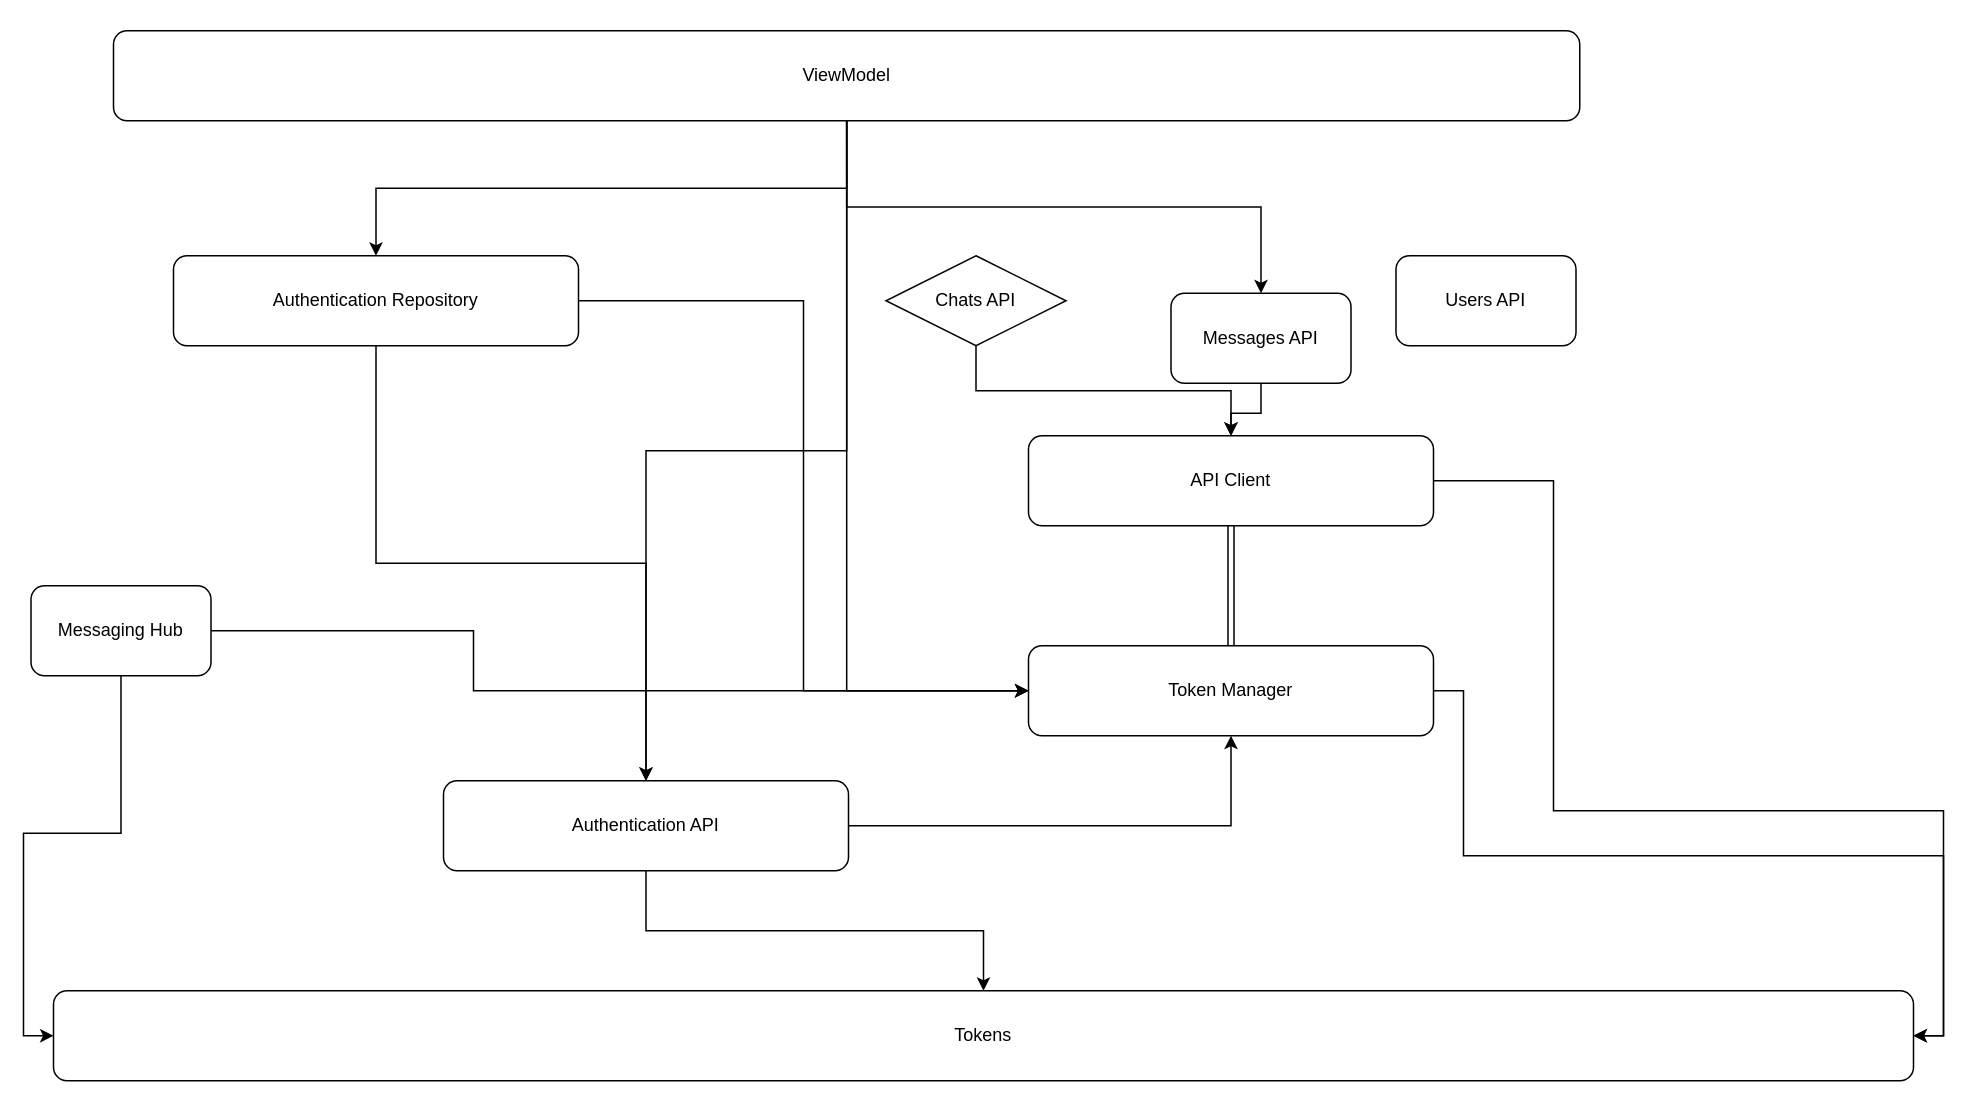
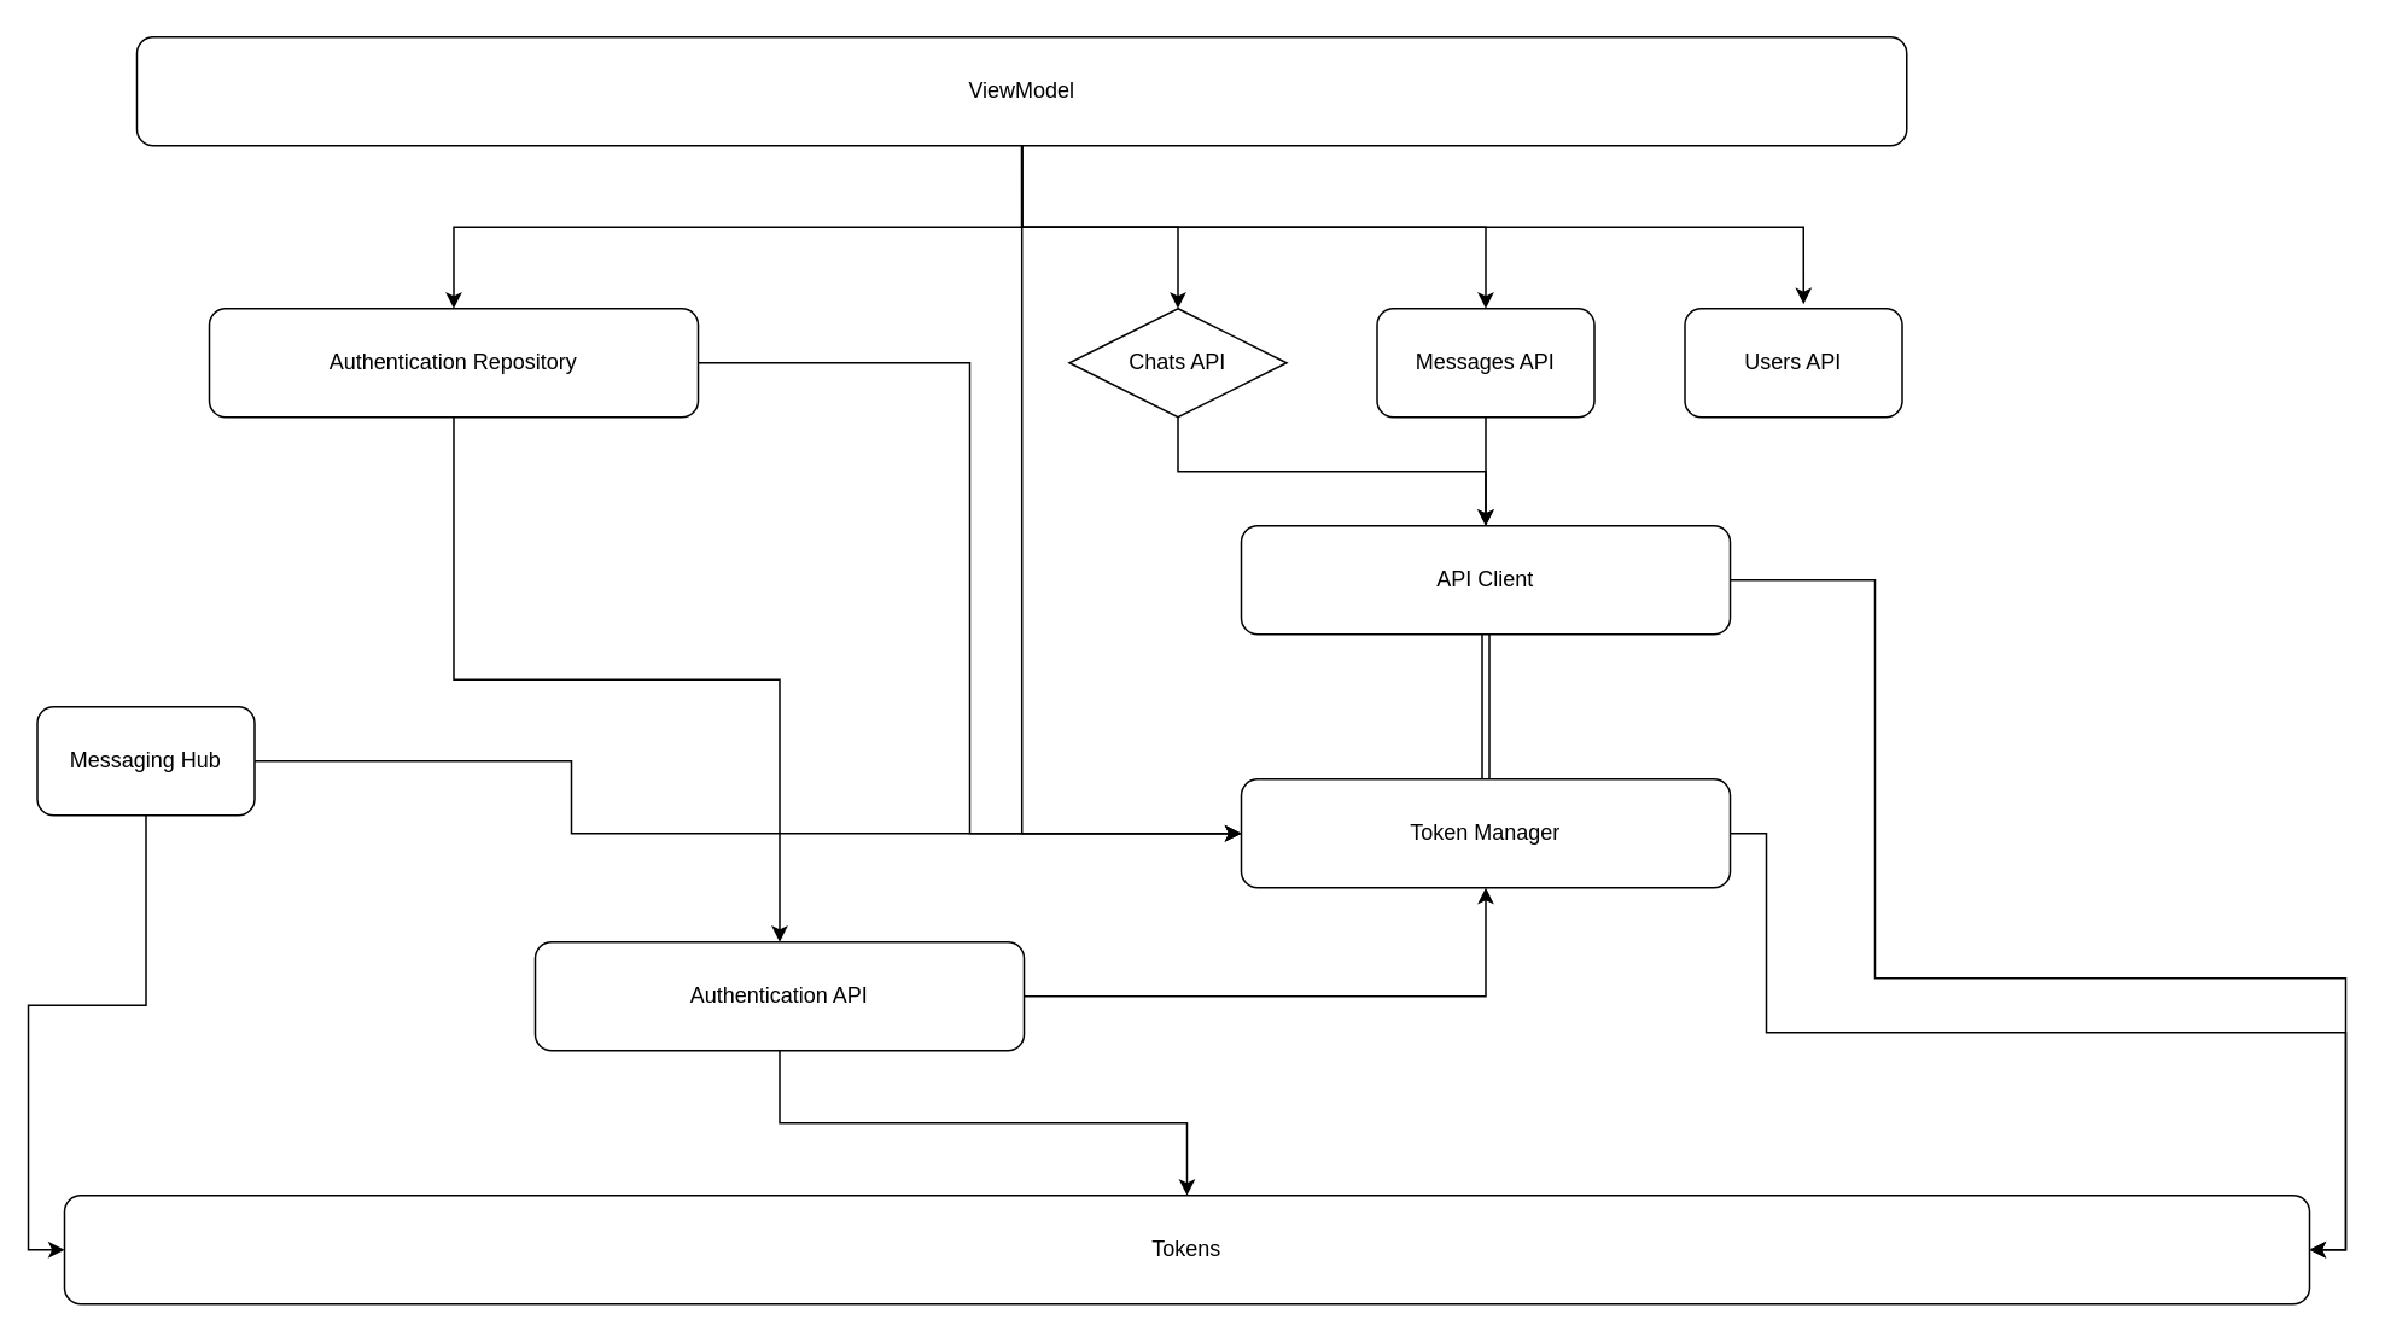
  <mxCell id="0" />
  <mxCell id="1" parent="0" />
  <mxCell id="2" value="Tokens" style="rounded=1;whiteSpace=wrap;html=1;" parent="1" vertex="1"><mxGeometry x="35" y="660" width="1240" height="60" as="geometry" /></mxCell>
  <mxCell id="3" style="edgeStyle=orthogonalEdgeStyle;rounded=0;orthogonalLoop=1;jettySize=auto;html=1;exitX=1;exitY=0.5;exitDx=0;exitDy=0;entryX=1;entryY=0.5;entryDx=0;entryDy=0;" parent="1" source="4" target="2" edge="1"><mxGeometry relative="1" as="geometry"><Array as="points"><mxPoint x="975" y="460" /><mxPoint x="975" y="570" /><mxPoint x="1295" y="570" /><mxPoint x="1295" y="690" /></Array></mxGeometry></mxCell>
  <mxCell id="4" value="Token Manager" style="rounded=1;whiteSpace=wrap;html=1;" parent="1" vertex="1"><mxGeometry x="685" y="430" width="270" height="60" as="geometry" /></mxCell>
  <mxCell id="5" style="rounded=0;orthogonalLoop=1;jettySize=auto;html=1;shape=link;" parent="1" source="7" target="4" edge="1"><mxGeometry relative="1" as="geometry" /></mxCell>
  <mxCell id="6" style="edgeStyle=orthogonalEdgeStyle;rounded=0;orthogonalLoop=1;jettySize=auto;html=1;entryX=1;entryY=0.5;entryDx=0;entryDy=0;" edge="1" parent="1" source="7" target="2"><mxGeometry relative="1" as="geometry"><Array as="points"><mxPoint x="1035" y="320" /><mxPoint x="1035" y="540" /><mxPoint x="1295" y="540" /><mxPoint x="1295" y="690" /></Array></mxGeometry></mxCell>
  <mxCell id="7" value="API Client" style="rounded=1;whiteSpace=wrap;html=1;" parent="1" vertex="1"><mxGeometry x="685" y="290" width="270" height="60" as="geometry" /></mxCell>
  <mxCell id="8" style="edgeStyle=orthogonalEdgeStyle;rounded=0;orthogonalLoop=1;jettySize=auto;html=1;entryX=0.5;entryY=0;entryDx=0;entryDy=0;" parent="1" source="9" target="7" edge="1"><mxGeometry relative="1" as="geometry" /></mxCell>
  <mxCell id="9" value="Chats API" style="rhombus;whiteSpace=wrap;html=1;" parent="1" vertex="1"><mxGeometry x="590" y="170" width="120" height="60" as="geometry" /></mxCell>
  <mxCell id="10" style="edgeStyle=orthogonalEdgeStyle;rounded=0;orthogonalLoop=1;jettySize=auto;html=1;entryX=0.5;entryY=0;entryDx=0;entryDy=0;" parent="1" source="12" target="2" edge="1"><mxGeometry relative="1" as="geometry" /></mxCell>
  <mxCell id="11" style="edgeStyle=orthogonalEdgeStyle;rounded=0;orthogonalLoop=1;jettySize=auto;html=1;entryX=0.5;entryY=1;entryDx=0;entryDy=0;" parent="1" source="12" target="4" edge="1"><mxGeometry relative="1" as="geometry" /></mxCell>
  <mxCell id="12" value="Authentication API" style="rounded=1;whiteSpace=wrap;html=1;" parent="1" vertex="1"><mxGeometry x="295" y="520" width="270" height="60" as="geometry" /></mxCell>
  <mxCell id="13" style="edgeStyle=orthogonalEdgeStyle;rounded=0;orthogonalLoop=1;jettySize=auto;html=1;entryX=0.5;entryY=0;entryDx=0;entryDy=0;" parent="1" source="14" target="7" edge="1"><mxGeometry relative="1" as="geometry" /></mxCell>
- <mxCell id="14" value="Messages API" style="rounded=1;whiteSpace=wrap;html=1;" parent="1" vertex="1"><mxGeometry x="780" y="195" width="120" height="60" as="geometry" /></mxCell>
+ <mxCell id="14" value="Messages API" style="rounded=1;whiteSpace=wrap;html=1;" parent="1" vertex="1"><mxGeometry x="760" y="170" width="120" height="60" as="geometry" /></mxCell>
  <mxCell id="15" value="Users API" style="rounded=1;whiteSpace=wrap;html=1;" parent="1" vertex="1"><mxGeometry x="930" y="170" width="120" height="60" as="geometry" /></mxCell>
  <mxCell id="16" style="edgeStyle=orthogonalEdgeStyle;rounded=0;orthogonalLoop=1;jettySize=auto;html=1;entryX=0;entryY=0.5;entryDx=0;entryDy=0;" parent="1" source="18" target="2" edge="1"><mxGeometry relative="1" as="geometry" /></mxCell>
  <mxCell id="17" style="edgeStyle=orthogonalEdgeStyle;rounded=0;orthogonalLoop=1;jettySize=auto;html=1;entryX=0;entryY=0.5;entryDx=0;entryDy=0;" parent="1" source="18" target="4" edge="1"><mxGeometry relative="1" as="geometry"><Array as="points"><mxPoint x="315" y="420" /><mxPoint x="315" y="460" /></Array></mxGeometry></mxCell>
  <mxCell id="18" value="Messaging Hub" style="rounded=1;whiteSpace=wrap;html=1;" parent="1" vertex="1"><mxGeometry x="20" y="390" width="120" height="60" as="geometry" /></mxCell>
+ <mxCell id="19" style="edgeStyle=orthogonalEdgeStyle;rounded=0;orthogonalLoop=1;jettySize=auto;html=1;entryX=0.5;entryY=0;entryDx=0;entryDy=0;" parent="1" source="23" target="9" edge="1"><mxGeometry relative="1" as="geometry" /></mxCell>
  <mxCell id="20" style="edgeStyle=orthogonalEdgeStyle;rounded=0;orthogonalLoop=1;jettySize=auto;html=1;entryX=0.5;entryY=0;entryDx=0;entryDy=0;" parent="1" source="23" target="14" edge="1"><mxGeometry relative="1" as="geometry" /></mxCell>
  <mxCell id="21" style="edgeStyle=orthogonalEdgeStyle;rounded=0;orthogonalLoop=1;jettySize=auto;html=1;exitX=0.5;exitY=1;exitDx=0;exitDy=0;entryX=0.5;entryY=0;entryDx=0;entryDy=0;" edge="1" parent="1" source="23" target="27"><mxGeometry relative="1" as="geometry" /></mxCell>
  <mxCell id="22" style="edgeStyle=orthogonalEdgeStyle;rounded=0;orthogonalLoop=1;jettySize=auto;html=1;entryX=0;entryY=0.5;entryDx=0;entryDy=0;" edge="1" parent="1" source="23" target="4"><mxGeometry relative="1" as="geometry" /></mxCell>
  <mxCell id="23" value="ViewModel" style="rounded=1;whiteSpace=wrap;html=1;" parent="1" vertex="1"><mxGeometry x="75" y="20" width="977.5" height="60" as="geometry" /></mxCell>
- <mxCell id="24" style="edgeStyle=orthogonalEdgeStyle;rounded=0;orthogonalLoop=1;jettySize=auto;html=1;" parent="1" source="23" target="12" edge="1"><mxGeometry relative="1" as="geometry" /></mxCell>
+ <mxCell id="24" style="edgeStyle=orthogonalEdgeStyle;rounded=0;orthogonalLoop=1;jettySize=auto;html=1;entryX=0.546;entryY=-0.04;entryDx=0;entryDy=0;entryPerimeter=0;" parent="1" source="23" target="15" edge="1"><mxGeometry relative="1" as="geometry" /></mxCell>
  <mxCell id="25" style="edgeStyle=orthogonalEdgeStyle;rounded=0;orthogonalLoop=1;jettySize=auto;html=1;entryX=0.5;entryY=0;entryDx=0;entryDy=0;" edge="1" parent="1" source="27" target="12"><mxGeometry relative="1" as="geometry" /></mxCell>
  <mxCell id="26" style="edgeStyle=orthogonalEdgeStyle;rounded=0;orthogonalLoop=1;jettySize=auto;html=1;entryX=0;entryY=0.5;entryDx=0;entryDy=0;" edge="1" parent="1" source="27" target="4"><mxGeometry relative="1" as="geometry" /></mxCell>
  <mxCell id="27" value="Authentication Repository" style="rounded=1;whiteSpace=wrap;html=1;" vertex="1" parent="1"><mxGeometry x="115" y="170" width="270" height="60" as="geometry" /></mxCell>
